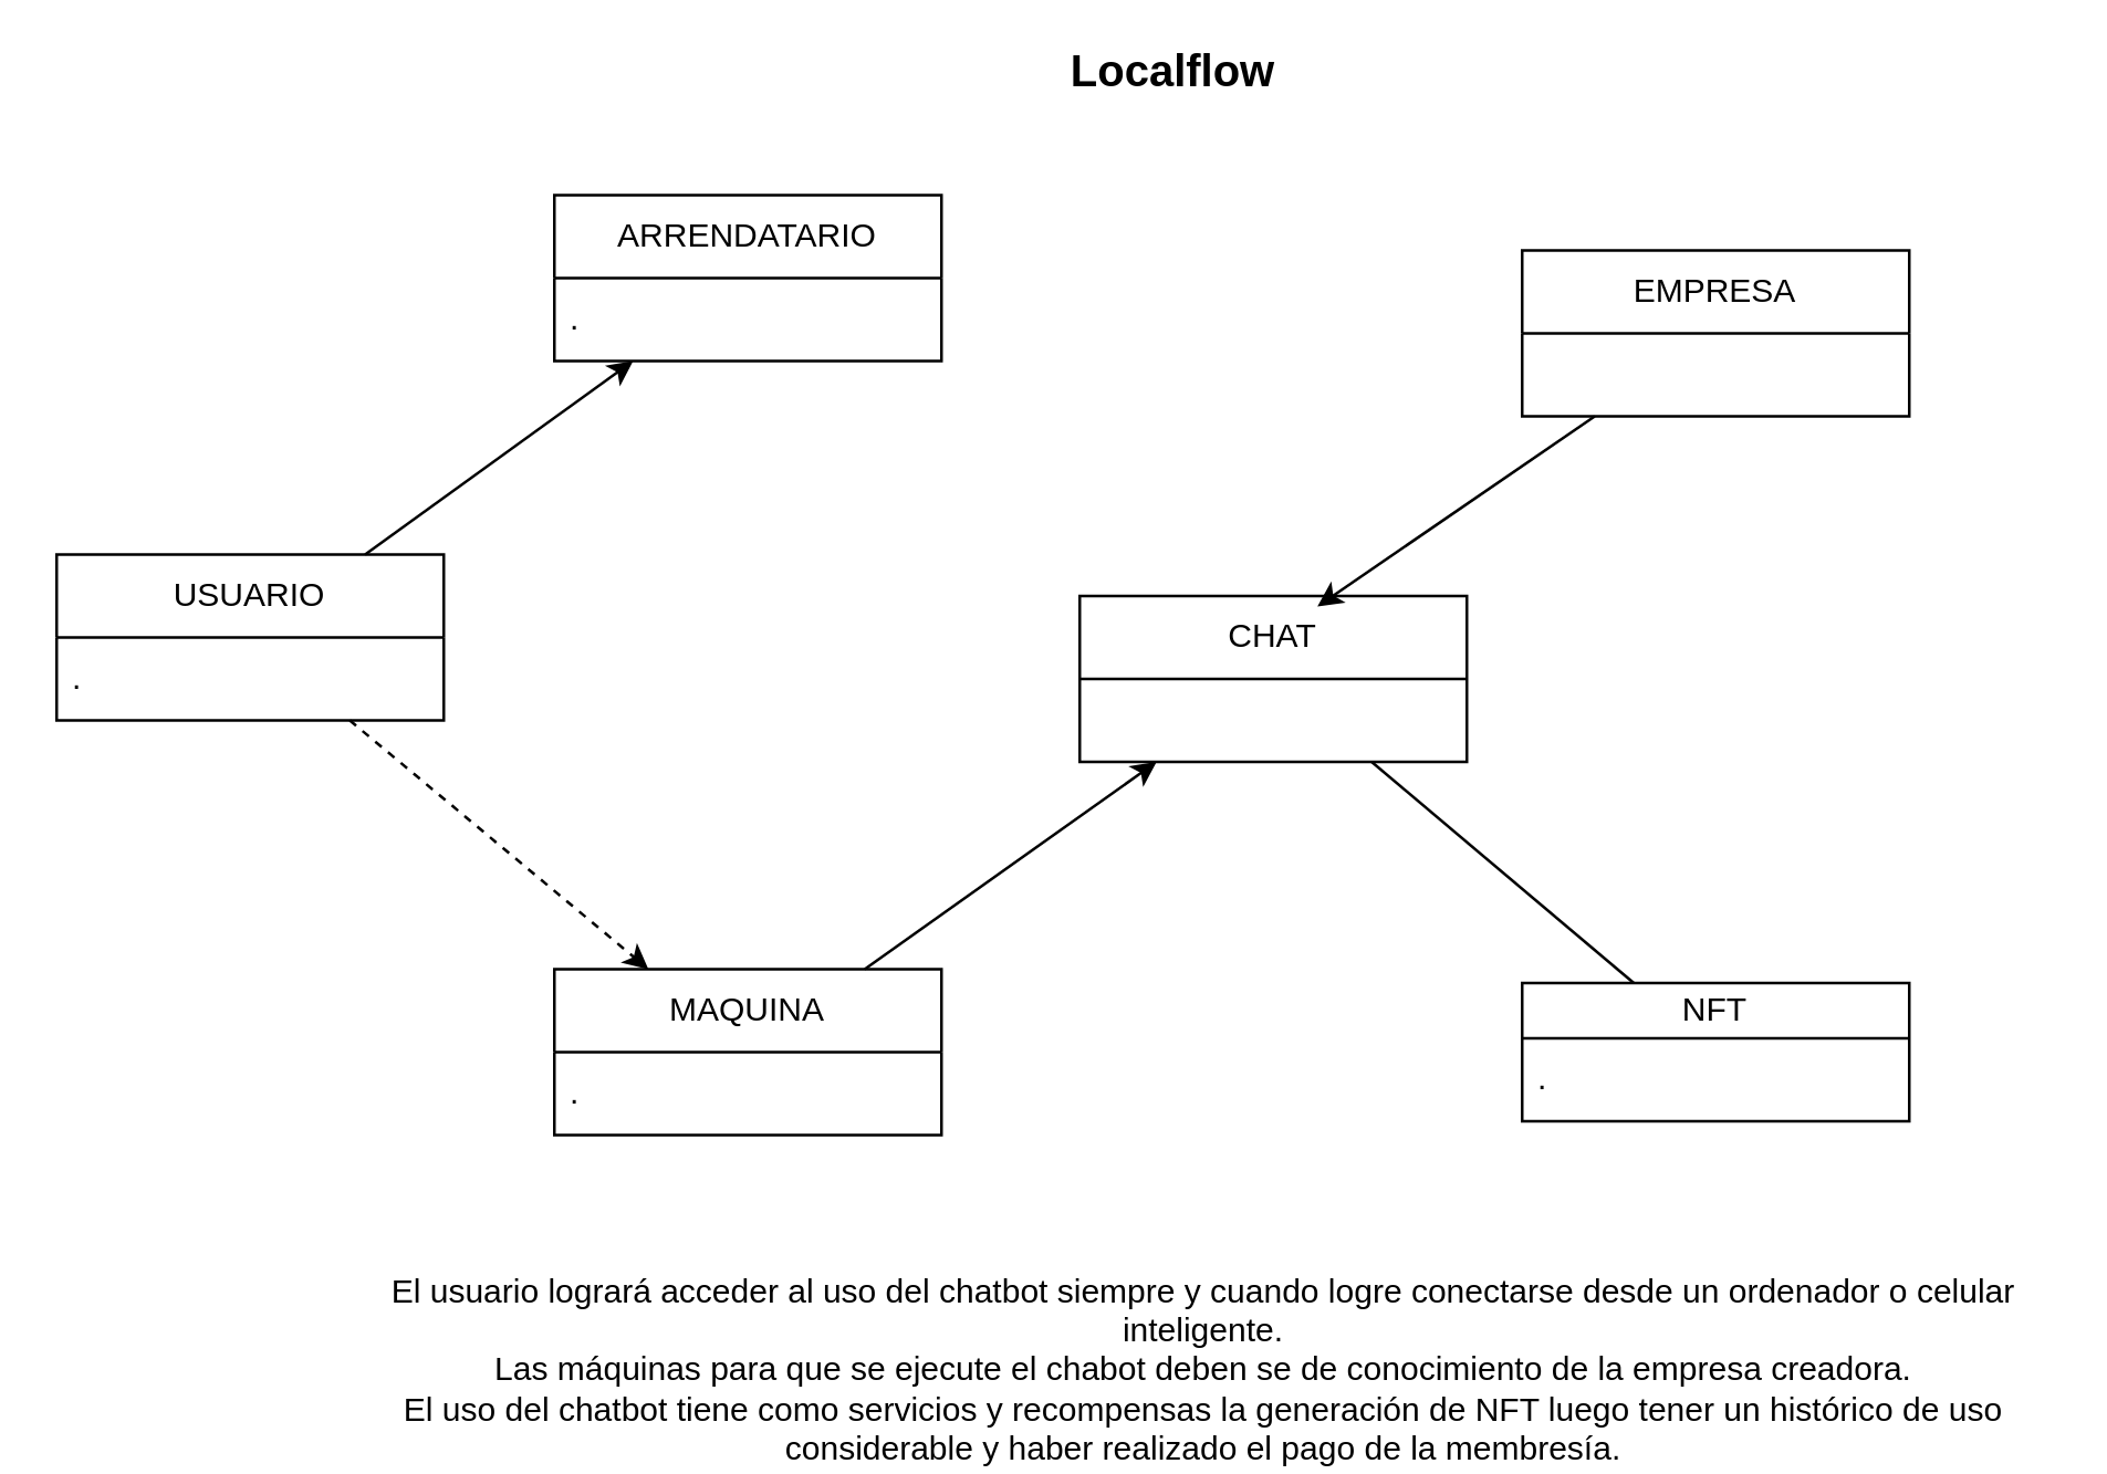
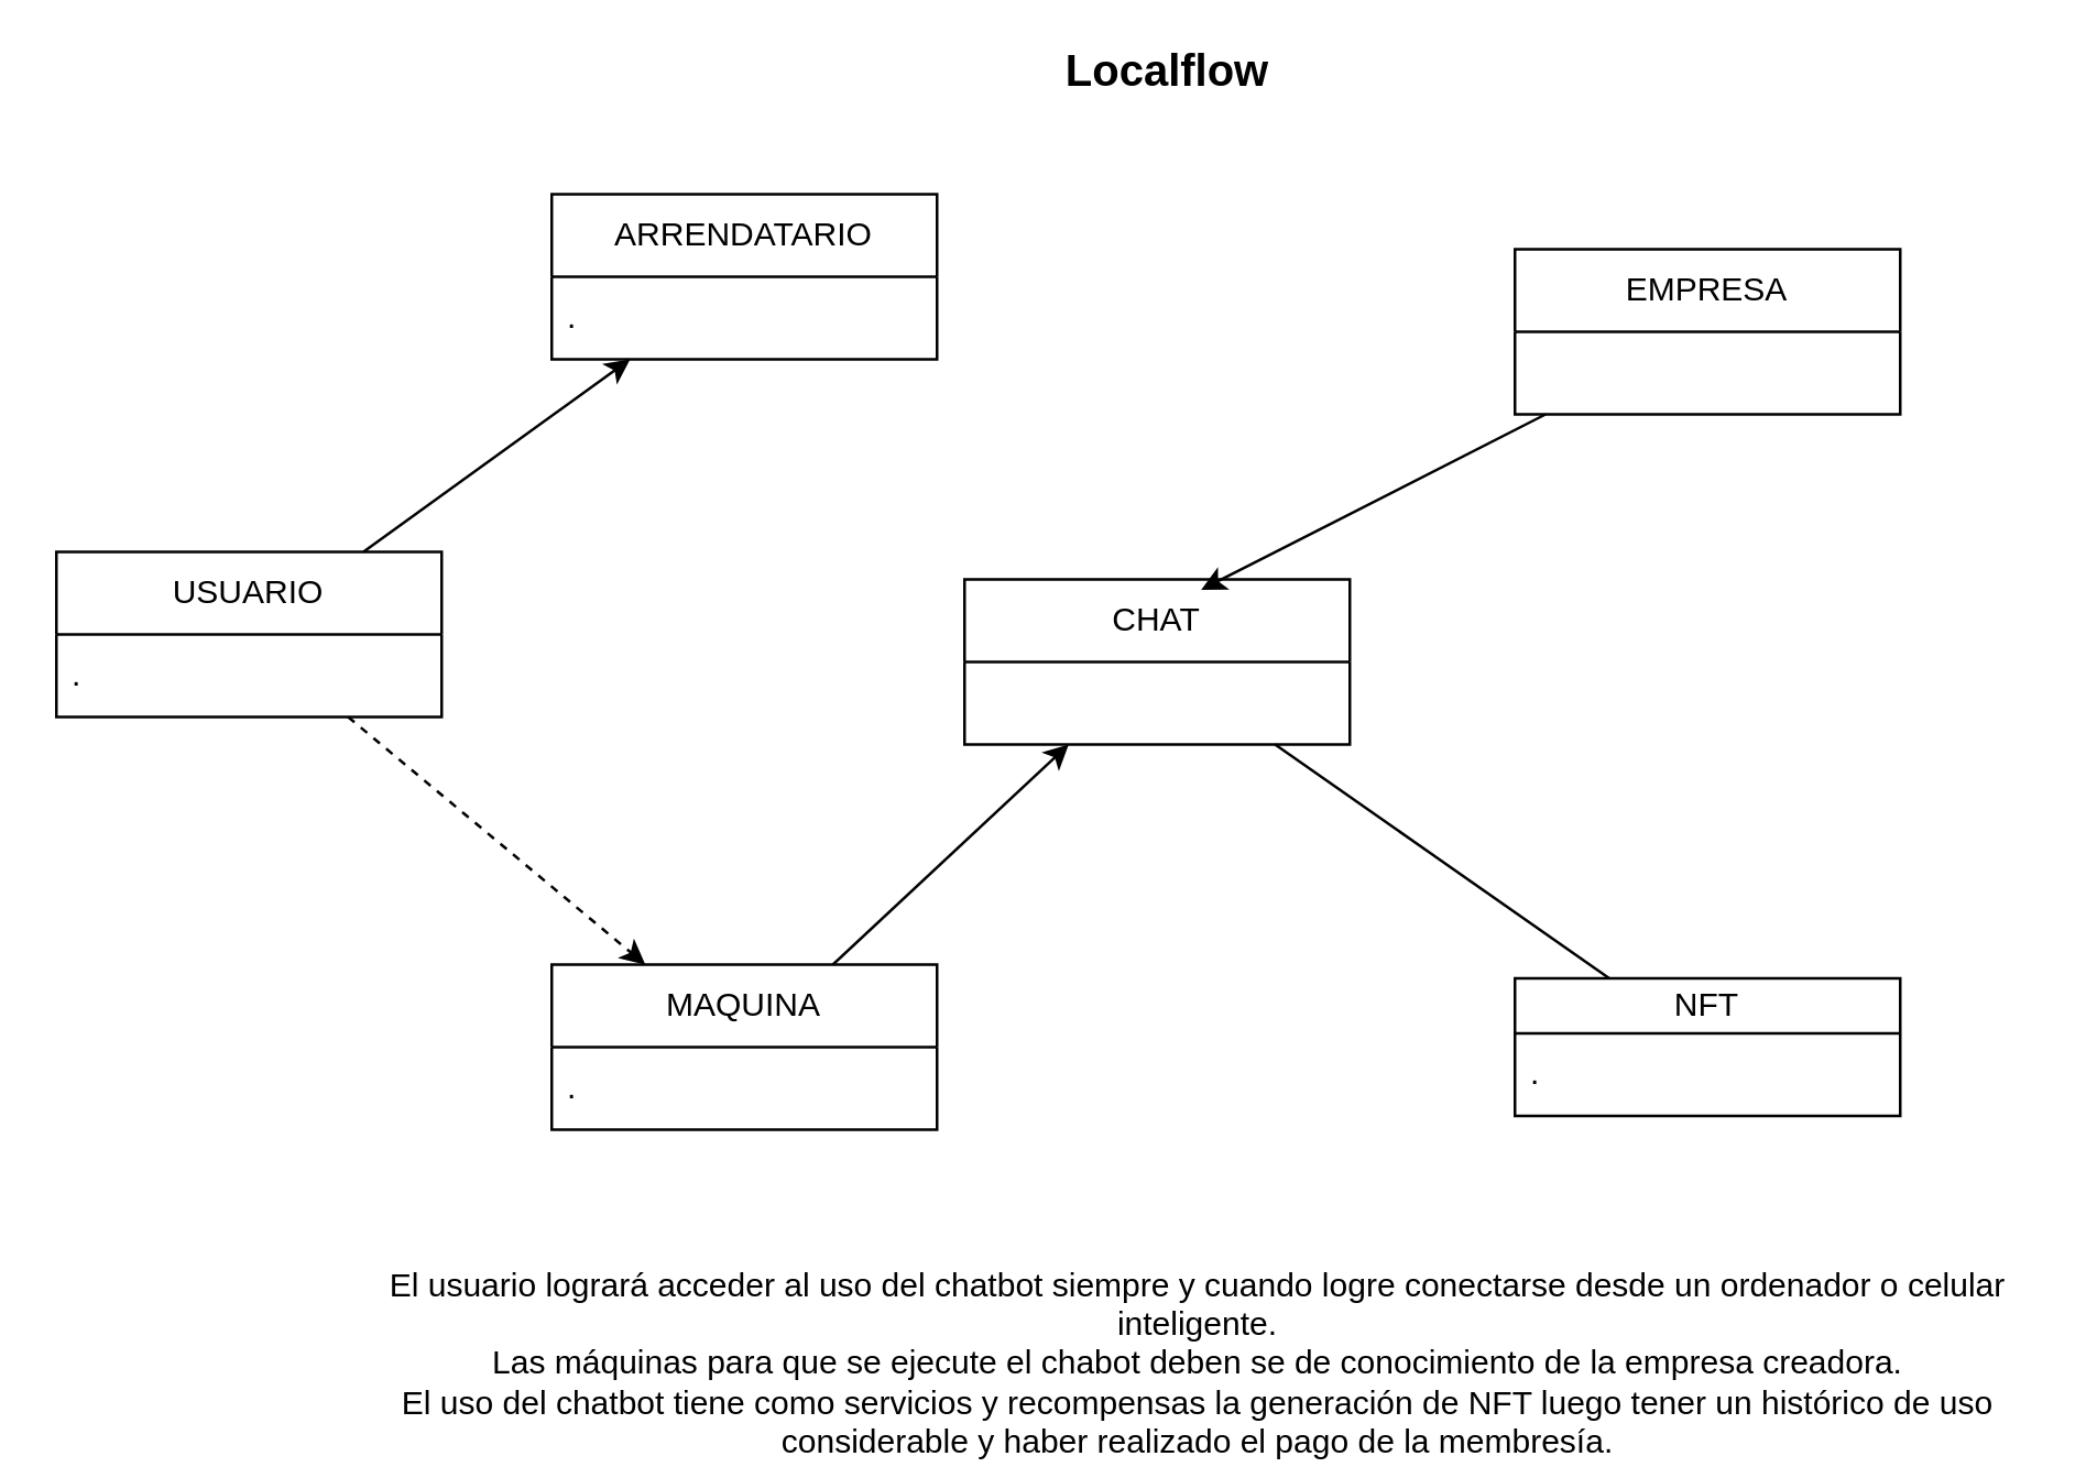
  <mxCell id="0" />
  <mxCell id="1" parent="0" />
- <mxCell id="2" value="CHAT" style="swimlane;fontStyle=0;childLayout=stackLayout;horizontal=1;startSize=30;horizontalStack=0;resizeParent=1;resizeParentMax=0;resizeLast=0;collapsible=1;marginBottom=0;whiteSpace=wrap;html=1;" vertex="1" parent="1"><mxGeometry x="390" y="215" width="140" height="60" as="geometry" /></mxCell>
+ <mxCell id="2" value="CHAT" style="swimlane;fontStyle=0;childLayout=stackLayout;horizontal=1;startSize=30;horizontalStack=0;resizeParent=1;resizeParentMax=0;resizeLast=0;collapsible=1;marginBottom=0;whiteSpace=wrap;html=1;" vertex="1" parent="1"><mxGeometry x="350" y="210" width="140" height="60" as="geometry" /></mxCell>
  <mxCell id="3" value="USUARIO" style="swimlane;fontStyle=0;childLayout=stackLayout;horizontal=1;startSize=30;horizontalStack=0;resizeParent=1;resizeParentMax=0;resizeLast=0;collapsible=1;marginBottom=0;whiteSpace=wrap;html=1;" vertex="1" parent="1"><mxGeometry x="20" y="200" width="140" height="60" as="geometry" /></mxCell>
  <mxCell id="4" value="." style="text;strokeColor=none;fillColor=none;align=left;verticalAlign=middle;spacingLeft=4;spacingRight=4;overflow=hidden;points=[[0,0.5],[1,0.5]];portConstraint=eastwest;rotatable=0;whiteSpace=wrap;html=1;" vertex="1" parent="3"><mxGeometry y="30" width="140" height="30" as="geometry" /></mxCell>
  <mxCell id="5" value="ARRENDATARIO" style="swimlane;fontStyle=0;childLayout=stackLayout;horizontal=1;startSize=30;horizontalStack=0;resizeParent=1;resizeParentMax=0;resizeLast=0;collapsible=1;marginBottom=0;whiteSpace=wrap;html=1;" vertex="1" parent="1"><mxGeometry x="200" y="70" width="140" height="60" as="geometry" /></mxCell>
  <mxCell id="6" value="." style="text;strokeColor=none;fillColor=none;align=left;verticalAlign=middle;spacingLeft=4;spacingRight=4;overflow=hidden;points=[[0,0.5],[1,0.5]];portConstraint=eastwest;rotatable=0;whiteSpace=wrap;html=1;" vertex="1" parent="5"><mxGeometry y="30" width="140" height="30" as="geometry" /></mxCell>
  <mxCell id="7" value="MAQUINA" style="swimlane;fontStyle=0;childLayout=stackLayout;horizontal=1;startSize=30;horizontalStack=0;resizeParent=1;resizeParentMax=0;resizeLast=0;collapsible=1;marginBottom=0;whiteSpace=wrap;html=1;" vertex="1" parent="1"><mxGeometry x="200" y="350" width="140" height="60" as="geometry" /></mxCell>
  <mxCell id="8" value="." style="text;strokeColor=none;fillColor=none;align=left;verticalAlign=middle;spacingLeft=4;spacingRight=4;overflow=hidden;points=[[0,0.5],[1,0.5]];portConstraint=eastwest;rotatable=0;whiteSpace=wrap;html=1;" vertex="1" parent="7"><mxGeometry y="30" width="140" height="30" as="geometry" /></mxCell>
  <mxCell id="9" value="NFT" style="swimlane;fontStyle=0;childLayout=stackLayout;horizontal=1;startSize=20;horizontalStack=0;resizeParent=1;resizeParentMax=0;resizeLast=0;collapsible=1;marginBottom=0;whiteSpace=wrap;html=1;" vertex="1" parent="1"><mxGeometry x="550" y="355" width="140" height="50" as="geometry" /></mxCell>
  <mxCell id="10" value="." style="text;strokeColor=none;fillColor=none;align=left;verticalAlign=middle;spacingLeft=4;spacingRight=4;overflow=hidden;points=[[0,0.5],[1,0.5]];portConstraint=eastwest;rotatable=0;whiteSpace=wrap;html=1;" vertex="1" parent="9"><mxGeometry y="20" width="140" height="30" as="geometry" /></mxCell>
  <mxCell id="11" value="EMPRESA" style="swimlane;fontStyle=0;childLayout=stackLayout;horizontal=1;startSize=30;horizontalStack=0;resizeParent=1;resizeParentMax=0;resizeLast=0;collapsible=1;marginBottom=0;whiteSpace=wrap;html=1;" vertex="1" parent="1"><mxGeometry x="550" y="90" width="140" height="60" as="geometry" /></mxCell>
  <mxCell id="12" value="" style="endArrow=classic;html=1;rounded=0;dashed=1;" edge="1" parent="1" source="3" target="7"><mxGeometry width="50" height="50" relative="1" as="geometry"><mxPoint x="400" y="300" as="sourcePoint" /><mxPoint x="450" y="250" as="targetPoint" /></mxGeometry></mxCell>
  <mxCell id="13" value="" style="endArrow=classic;html=1;rounded=0;" edge="1" parent="1" source="3" target="5"><mxGeometry width="50" height="50" relative="1" as="geometry"><mxPoint x="136" y="270" as="sourcePoint" /><mxPoint x="244" y="360" as="targetPoint" /></mxGeometry></mxCell>
  <mxCell id="14" value="" style="endArrow=classic;html=1;rounded=0;" edge="1" parent="1" source="7" target="2"><mxGeometry width="50" height="50" relative="1" as="geometry"><mxPoint x="146" y="280" as="sourcePoint" /><mxPoint x="254" y="370" as="targetPoint" /></mxGeometry></mxCell>
  <mxCell id="15" value="" style="endArrow=classic;html=1;rounded=0;entryX=0.614;entryY=0.063;entryDx=0;entryDy=0;entryPerimeter=0;" edge="1" parent="1" source="11" target="2"><mxGeometry width="50" height="50" relative="1" as="geometry"><mxPoint x="156" y="290" as="sourcePoint" /><mxPoint x="264" y="380" as="targetPoint" /></mxGeometry></mxCell>
  <mxCell id="16" value="" style="endArrow=none;html=1;rounded=0;" edge="1" parent="1" source="2" target="9"><mxGeometry width="50" height="50" relative="1" as="geometry"><mxPoint x="166" y="300" as="sourcePoint" /><mxPoint x="274" y="390" as="targetPoint" /></mxGeometry></mxCell>
  <mxCell id="17" value="El usuario logrará acceder al uso del chatbot siempre y cuando logre conectarse desde un ordenador o celular inteligente.&lt;div&gt;Las máquinas para que se ejecute el chabot deben se de conocimiento de la empresa creadora.&lt;/div&gt;&lt;div&gt;El uso del chatbot tiene como servicios y recompensas la generación de NFT luego tener un histórico de uso considerable y haber realizado el pago de la membresía.&lt;/div&gt;" style="text;html=1;align=center;verticalAlign=middle;whiteSpace=wrap;rounded=0;" vertex="1" parent="1"><mxGeometry x="130" y="480" width="610" height="30" as="geometry" /></mxCell>
  <mxCell id="18" value="Localflow" style="text;html=1;align=center;verticalAlign=middle;whiteSpace=wrap;rounded=0;fontStyle=1;fontSize=16;" vertex="1" parent="1"><mxGeometry x="394" y="20" width="60" height="10" as="geometry" /></mxCell>
